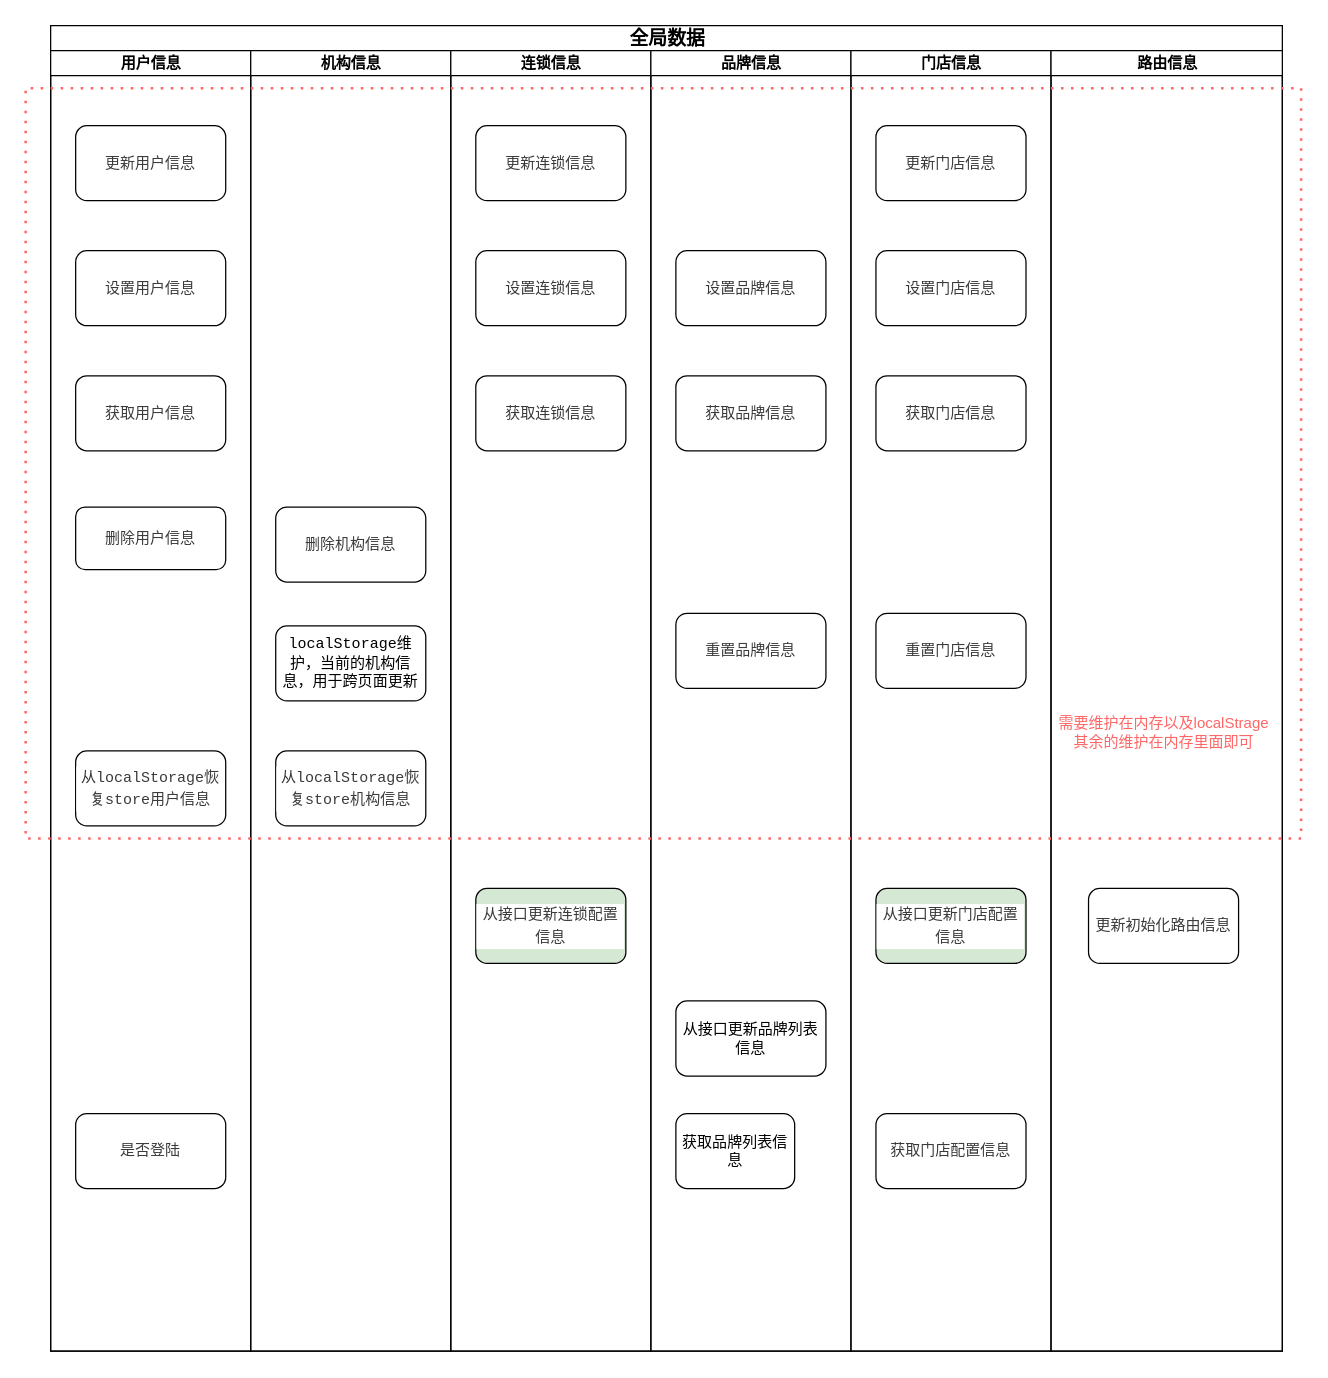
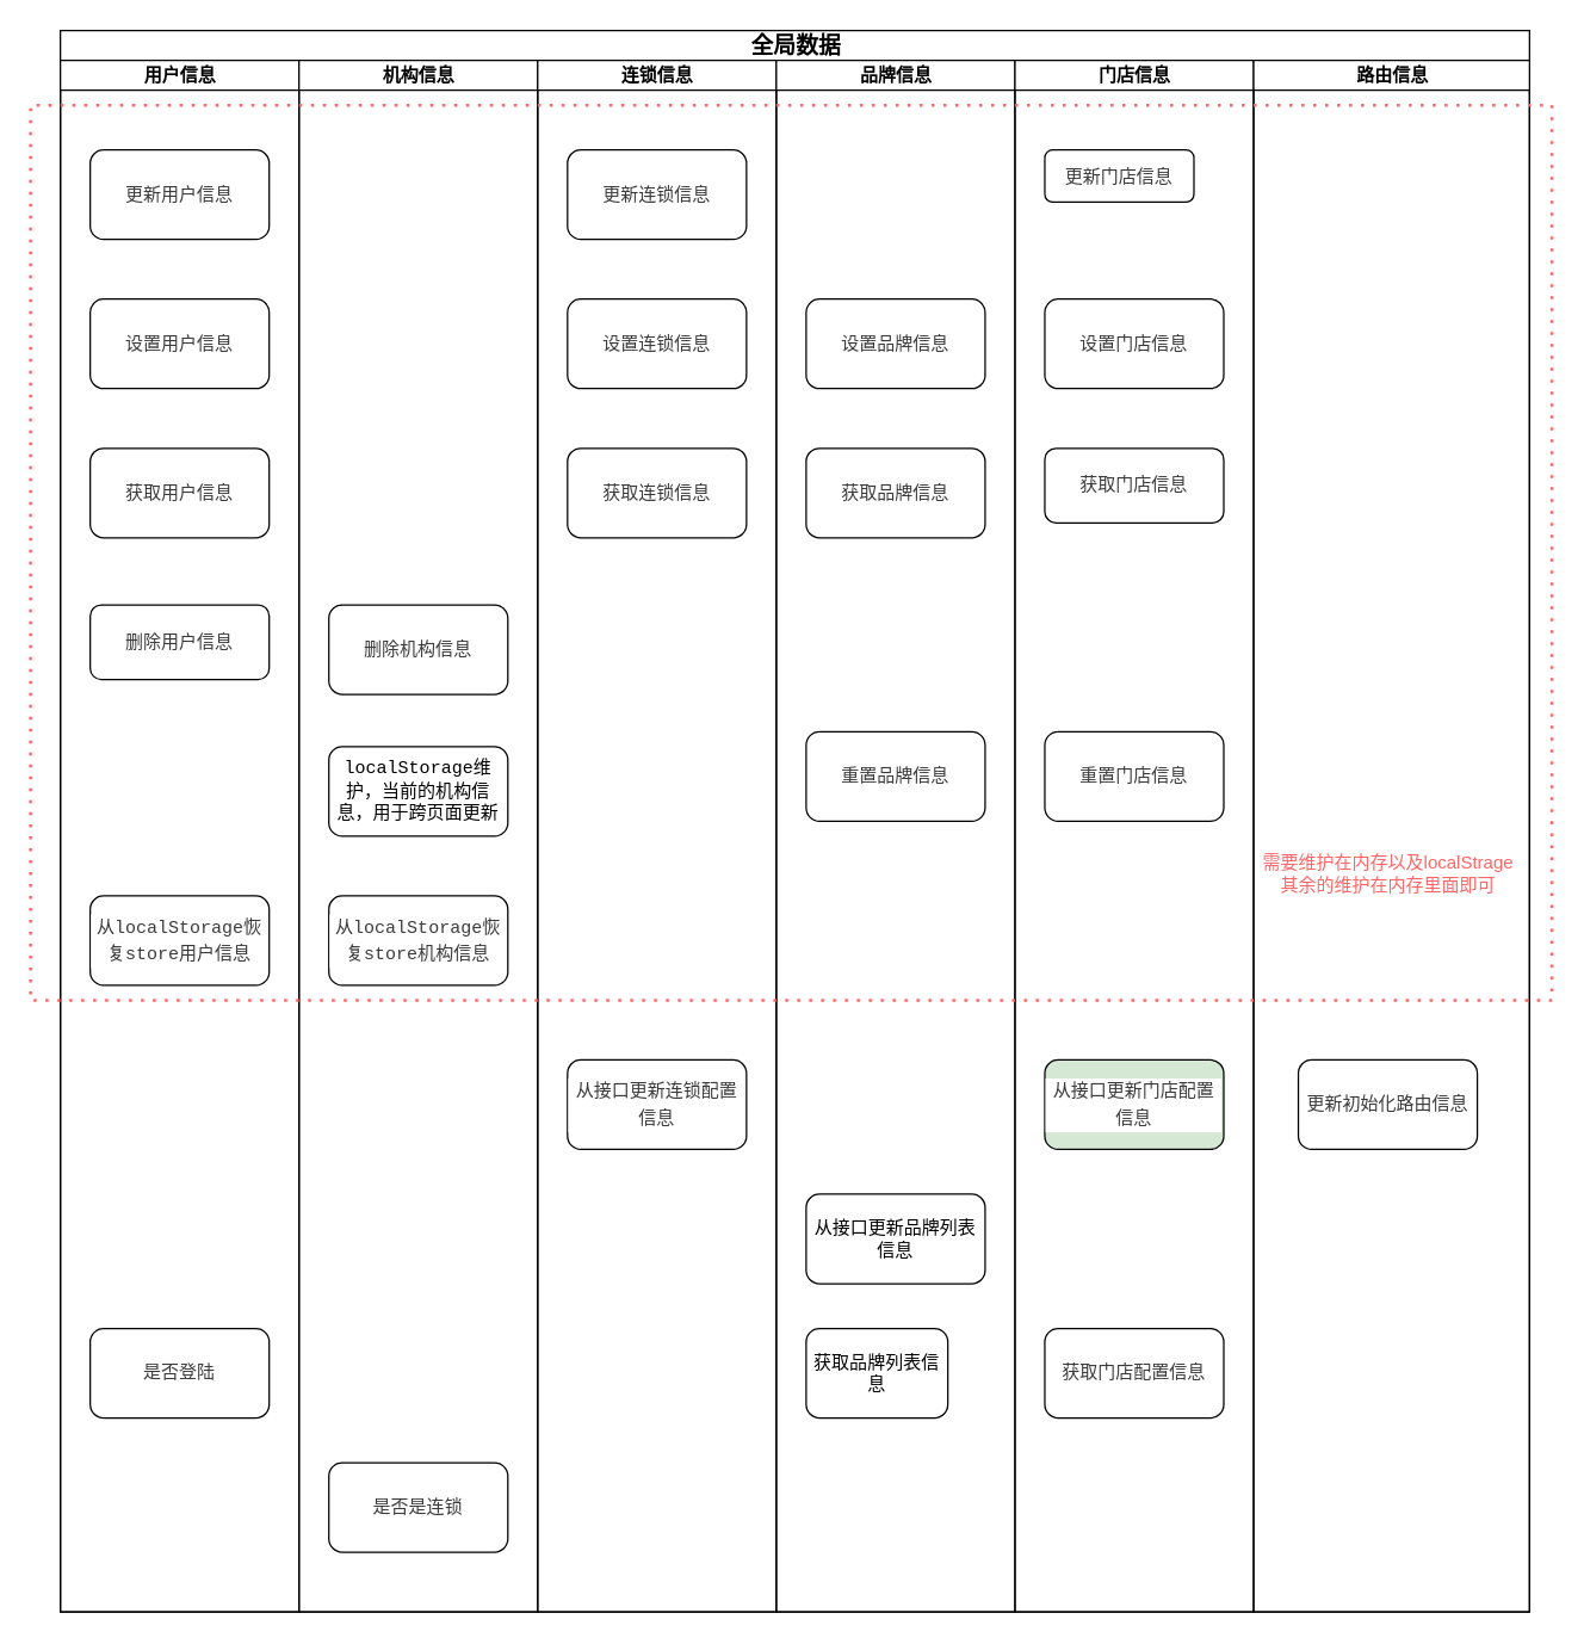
  <mxCell id="0" />
  <mxCell id="1" parent="0" />
  <mxCell id="2" value="&lt;font style=&quot;font-size: 15px;&quot;&gt;全局数据&lt;/font&gt;" style="swimlane;html=1;childLayout=stackLayout;startSize=20;rounded=0;shadow=0;labelBackgroundColor=none;strokeWidth=1;fontFamily=Verdana;fontSize=8;align=center;arcSize=15;" parent="1" vertex="1"><mxGeometry x="40" y="20" width="985" height="1060" as="geometry" /></mxCell>
  <mxCell id="3" value="用户信息" style="swimlane;html=1;startSize=20;arcSize=15;" parent="2" vertex="1"><mxGeometry y="20" width="160" height="1040" as="geometry" /></mxCell>
  <mxCell id="4" value="&lt;div style=&quot;color: rgb(59, 59, 59); background-color: rgb(255, 255, 255); font-family: Menlo, Monaco, &amp;quot;Courier New&amp;quot;, monospace; line-height: 18px;&quot;&gt;更新用户信息&lt;/div&gt;" style="rounded=1;whiteSpace=wrap;html=1;arcSize=15;" vertex="1" parent="3"><mxGeometry x="20" y="60" width="120" height="60" as="geometry" /></mxCell>
  <mxCell id="5" value="&lt;div style=&quot;color: rgb(59, 59, 59); background-color: rgb(255, 255, 255); font-family: Menlo, Monaco, &amp;quot;Courier New&amp;quot;, monospace; line-height: 18px;&quot;&gt;设置用户信息&lt;/div&gt;" style="rounded=1;whiteSpace=wrap;html=1;arcSize=15;" vertex="1" parent="3"><mxGeometry x="20" y="160" width="120" height="60" as="geometry" /></mxCell>
  <mxCell id="6" value="&lt;div style=&quot;color: rgb(59, 59, 59); background-color: rgb(255, 255, 255); font-family: Menlo, Monaco, &amp;quot;Courier New&amp;quot;, monospace; line-height: 18px;&quot;&gt;获取用户信息&lt;/div&gt;" style="rounded=1;whiteSpace=wrap;html=1;arcSize=15;" vertex="1" parent="3"><mxGeometry x="20" y="260" width="120" height="60" as="geometry" /></mxCell>
  <mxCell id="7" value="&lt;div style=&quot;color: rgb(59, 59, 59); background-color: rgb(255, 255, 255); font-family: Menlo, Monaco, &amp;quot;Courier New&amp;quot;, monospace; line-height: 18px;&quot;&gt;删除用户信息&lt;/div&gt;" style="rounded=1;whiteSpace=wrap;html=1;arcSize=15;" vertex="1" parent="3"><mxGeometry x="20" y="365" width="120" height="50" as="geometry" /></mxCell>
  <mxCell id="8" value="&lt;div style=&quot;color: rgb(59, 59, 59); background-color: rgb(255, 255, 255); font-family: Menlo, Monaco, &amp;quot;Courier New&amp;quot;, monospace; line-height: 18px;&quot;&gt;是否登陆&lt;/div&gt;" style="rounded=1;whiteSpace=wrap;html=1;arcSize=15;" vertex="1" parent="3"><mxGeometry x="20" y="850" width="120" height="60" as="geometry" /></mxCell>
  <mxCell id="9" value="机构信息" style="swimlane;html=1;startSize=20;arcSize=15;" parent="2" vertex="1"><mxGeometry x="160" y="20" width="160" height="1040" as="geometry" /></mxCell>
  <mxCell id="10" value="&lt;div style=&quot;color: rgb(59, 59, 59); background-color: rgb(255, 255, 255); font-family: Menlo, Monaco, &amp;quot;Courier New&amp;quot;, monospace; line-height: 18px;&quot;&gt;删除机构信息&lt;/div&gt;" style="rounded=1;whiteSpace=wrap;html=1;arcSize=15;" vertex="1" parent="9"><mxGeometry x="20" y="365" width="120" height="60" as="geometry" /></mxCell>
+ <mxCell id="11" value="&lt;div style=&quot;color: rgb(59, 59, 59); background-color: rgb(255, 255, 255); font-family: Menlo, Monaco, &amp;quot;Courier New&amp;quot;, monospace; line-height: 18px;&quot;&gt;是否是连锁&lt;/div&gt;" style="rounded=1;whiteSpace=wrap;html=1;arcSize=15;" vertex="1" parent="9"><mxGeometry x="20" y="940" width="120" height="60" as="geometry" /></mxCell>
  <mxCell id="12" value="&lt;font face=&quot;Menlo, Monaco, &amp;quot;Courier New&amp;quot;, monospace&quot;&gt;localStorage维护，当前的机构信息，用于跨页面更新&lt;/font&gt;" style="rounded=1;whiteSpace=wrap;html=1;" vertex="1" parent="9"><mxGeometry x="20" y="460" width="120" height="60" as="geometry" /></mxCell>
  <mxCell id="13" value="连锁信息" style="swimlane;html=1;startSize=20;arcSize=15;" parent="2" vertex="1"><mxGeometry x="320" y="20" width="160" height="1040" as="geometry" /></mxCell>
  <mxCell id="14" value="&lt;div style=&quot;color: rgb(59, 59, 59); background-color: rgb(255, 255, 255); font-family: Menlo, Monaco, &amp;quot;Courier New&amp;quot;, monospace; line-height: 18px;&quot;&gt;更新连锁信息&lt;/div&gt;" style="rounded=1;whiteSpace=wrap;html=1;arcSize=15;" vertex="1" parent="13"><mxGeometry x="20" y="60" width="120" height="60" as="geometry" /></mxCell>
  <mxCell id="15" value="&lt;div style=&quot;color: rgb(59, 59, 59); background-color: rgb(255, 255, 255); font-family: Menlo, Monaco, &amp;quot;Courier New&amp;quot;, monospace; line-height: 18px;&quot;&gt;设置连锁信息&lt;/div&gt;" style="rounded=1;whiteSpace=wrap;html=1;arcSize=15;" vertex="1" parent="13"><mxGeometry x="20" y="160" width="120" height="60" as="geometry" /></mxCell>
  <mxCell id="16" value="&lt;div style=&quot;color: rgb(59, 59, 59); background-color: rgb(255, 255, 255); font-family: Menlo, Monaco, &amp;quot;Courier New&amp;quot;, monospace; line-height: 18px;&quot;&gt;获取连锁信息&lt;/div&gt;" style="rounded=1;whiteSpace=wrap;html=1;arcSize=15;" vertex="1" parent="13"><mxGeometry x="20" y="260" width="120" height="60" as="geometry" /></mxCell>
- <mxCell id="17" value="&lt;div style=&quot;color: rgb(59, 59, 59); background-color: rgb(255, 255, 255); font-family: Menlo, Monaco, &amp;quot;Courier New&amp;quot;, monospace; line-height: 18px;&quot;&gt;从接口更新连锁配置信息&lt;/div&gt;" style="rounded=1;whiteSpace=wrap;html=1;arcSize=15;fillColor=#d5e8d4;" vertex="1" parent="13"><mxGeometry x="20" y="670" width="120" height="60" as="geometry" /></mxCell>
+ <mxCell id="17" value="&lt;div style=&quot;color: rgb(59, 59, 59); background-color: rgb(255, 255, 255); font-family: Menlo, Monaco, &amp;quot;Courier New&amp;quot;, monospace; line-height: 18px;&quot;&gt;从接口更新连锁配置信息&lt;/div&gt;" style="rounded=1;whiteSpace=wrap;html=1;arcSize=15;" vertex="1" parent="13"><mxGeometry x="20" y="670" width="120" height="60" as="geometry" /></mxCell>
  <mxCell id="18" value="品牌信息" style="swimlane;html=1;startSize=20;arcSize=15;" parent="2" vertex="1"><mxGeometry x="480" y="20" width="160" height="1040" as="geometry" /></mxCell>
  <mxCell id="19" value="&lt;div style=&quot;color: rgb(59, 59, 59); background-color: rgb(255, 255, 255); font-family: Menlo, Monaco, &amp;quot;Courier New&amp;quot;, monospace; line-height: 18px;&quot;&gt;设置品牌信息&lt;/div&gt;" style="rounded=1;whiteSpace=wrap;html=1;arcSize=15;" vertex="1" parent="18"><mxGeometry x="20" y="160" width="120" height="60" as="geometry" /></mxCell>
  <mxCell id="20" value="&lt;div style=&quot;color: rgb(59, 59, 59); background-color: rgb(255, 255, 255); font-family: Menlo, Monaco, &amp;quot;Courier New&amp;quot;, monospace; line-height: 18px;&quot;&gt;获取品牌信息&lt;/div&gt;" style="rounded=1;whiteSpace=wrap;html=1;arcSize=15;" vertex="1" parent="18"><mxGeometry x="20" y="260" width="120" height="60" as="geometry" /></mxCell>
  <mxCell id="21" value="从接口更新品牌列表信息" style="rounded=1;whiteSpace=wrap;html=1;arcSize=15;" vertex="1" parent="18"><mxGeometry x="20" y="760" width="120" height="60" as="geometry" /></mxCell>
  <mxCell id="22" value="获取品牌列表信息" style="rounded=1;whiteSpace=wrap;html=1;arcSize=15;" vertex="1" parent="18"><mxGeometry x="20" y="850" width="95" height="60" as="geometry" /></mxCell>
  <mxCell id="23" value="门店信息" style="swimlane;html=1;startSize=20;arcSize=15;" parent="2" vertex="1"><mxGeometry x="640" y="20" width="160" height="1040" as="geometry" /></mxCell>
- <mxCell id="24" value="&lt;div style=&quot;color: rgb(59, 59, 59); background-color: rgb(255, 255, 255); font-family: Menlo, Monaco, &amp;quot;Courier New&amp;quot;, monospace; line-height: 18px;&quot;&gt;更新门店信息&lt;/div&gt;" style="rounded=1;whiteSpace=wrap;html=1;arcSize=15;" vertex="1" parent="23"><mxGeometry x="20" y="60" width="120" height="60" as="geometry" /></mxCell>
+ <mxCell id="24" value="&lt;div style=&quot;color: rgb(59, 59, 59); background-color: rgb(255, 255, 255); font-family: Menlo, Monaco, &amp;quot;Courier New&amp;quot;, monospace; line-height: 18px;&quot;&gt;更新门店信息&lt;/div&gt;" style="rounded=1;whiteSpace=wrap;html=1;arcSize=15;" vertex="1" parent="23"><mxGeometry x="20" y="60" width="100" height="35" as="geometry" /></mxCell>
  <mxCell id="25" value="&lt;div style=&quot;color: rgb(59, 59, 59); background-color: rgb(255, 255, 255); font-family: Menlo, Monaco, &amp;quot;Courier New&amp;quot;, monospace; line-height: 18px;&quot;&gt;设置门店信息&lt;/div&gt;" style="rounded=1;whiteSpace=wrap;html=1;arcSize=15;" vertex="1" parent="23"><mxGeometry x="20" y="160" width="120" height="60" as="geometry" /></mxCell>
- <mxCell id="26" value="&lt;div style=&quot;color: rgb(59, 59, 59); background-color: rgb(255, 255, 255); font-family: Menlo, Monaco, &amp;quot;Courier New&amp;quot;, monospace; line-height: 18px;&quot;&gt;获取门店信息&lt;/div&gt;" style="rounded=1;whiteSpace=wrap;html=1;arcSize=15;" vertex="1" parent="23"><mxGeometry x="20" y="260" width="120" height="60" as="geometry" /></mxCell>
+ <mxCell id="26" value="&lt;div style=&quot;color: rgb(59, 59, 59); background-color: rgb(255, 255, 255); font-family: Menlo, Monaco, &amp;quot;Courier New&amp;quot;, monospace; line-height: 18px;&quot;&gt;获取门店信息&lt;/div&gt;" style="rounded=1;whiteSpace=wrap;html=1;arcSize=15;" vertex="1" parent="23"><mxGeometry x="20" y="260" width="120" height="50" as="geometry" /></mxCell>
  <mxCell id="27" value="&lt;div style=&quot;color: rgb(59, 59, 59); background-color: rgb(255, 255, 255); font-family: Menlo, Monaco, &amp;quot;Courier New&amp;quot;, monospace; line-height: 18px;&quot;&gt;从localStorage恢复store用户信息&lt;/div&gt;" style="rounded=1;whiteSpace=wrap;html=1;arcSize=15;" vertex="1" parent="23"><mxGeometry x="-620" y="560" width="120" height="60" as="geometry" /></mxCell>
  <mxCell id="28" value="&lt;div style=&quot;color: rgb(59, 59, 59); background-color: rgb(255, 255, 255); font-family: Menlo, Monaco, &amp;quot;Courier New&amp;quot;, monospace; line-height: 18px;&quot;&gt;从localStorage恢复store机构信息&lt;/div&gt;" style="rounded=1;whiteSpace=wrap;html=1;arcSize=15;" vertex="1" parent="23"><mxGeometry x="-460" y="560" width="120" height="60" as="geometry" /></mxCell>
  <mxCell id="29" value="&lt;div style=&quot;color: rgb(59, 59, 59); background-color: rgb(255, 255, 255); font-family: Menlo, Monaco, &amp;quot;Courier New&amp;quot;, monospace; line-height: 18px;&quot;&gt;从接口更新门店配置信息&lt;/div&gt;" style="rounded=1;whiteSpace=wrap;html=1;arcSize=15;fillColor=#d5e8d4;" vertex="1" parent="23"><mxGeometry x="20" y="670" width="120" height="60" as="geometry" /></mxCell>
  <mxCell id="30" value="&lt;div style=&quot;color: rgb(59, 59, 59); background-color: rgb(255, 255, 255); font-family: Menlo, Monaco, &amp;quot;Courier New&amp;quot;, monospace; line-height: 18px;&quot;&gt;获取门店配置信息&lt;/div&gt;" style="rounded=1;whiteSpace=wrap;html=1;arcSize=15;" vertex="1" parent="23"><mxGeometry x="20" y="850" width="120" height="60" as="geometry" /></mxCell>
  <mxCell id="31" value="&lt;div style=&quot;color: rgb(59, 59, 59); background-color: rgb(255, 255, 255); font-family: Menlo, Monaco, &amp;quot;Courier New&amp;quot;, monospace; line-height: 18px;&quot;&gt;重置品牌信息&lt;/div&gt;" style="rounded=1;whiteSpace=wrap;html=1;arcSize=15;" vertex="1" parent="23"><mxGeometry x="-140" y="450" width="120" height="60" as="geometry" /></mxCell>
  <mxCell id="32" value="&lt;div style=&quot;color: rgb(59, 59, 59); background-color: rgb(255, 255, 255); font-family: Menlo, Monaco, &amp;quot;Courier New&amp;quot;, monospace; line-height: 18px;&quot;&gt;重置门店信息&lt;/div&gt;" style="rounded=1;whiteSpace=wrap;html=1;arcSize=15;" vertex="1" parent="23"><mxGeometry x="20" y="450" width="120" height="60" as="geometry" /></mxCell>
  <mxCell id="33" value="路由信息" style="swimlane;html=1;startSize=20;arcSize=15;" parent="2" vertex="1"><mxGeometry x="800" y="20" width="185" height="1040" as="geometry" /></mxCell>
  <mxCell id="34" value="&lt;div style=&quot;color: rgb(59, 59, 59); background-color: rgb(255, 255, 255); font-family: Menlo, Monaco, &amp;quot;Courier New&amp;quot;, monospace; line-height: 18px;&quot;&gt;更新初始化路由信息&lt;/div&gt;" style="rounded=1;whiteSpace=wrap;html=1;arcSize=15;" vertex="1" parent="33"><mxGeometry x="30" y="670" width="120" height="60" as="geometry" /></mxCell>
  <mxCell id="35" value="&lt;font color=&quot;#ff6666&quot;&gt;需要维护在内存以及localStrage&lt;br&gt;其余的维护在内存里面即可&lt;br&gt;&lt;/font&gt;" style="text;html=1;align=center;verticalAlign=middle;resizable=0;points=[];autosize=1;strokeColor=none;fillColor=none;" vertex="1" parent="33"><mxGeometry x="-5" y="525" width="190" height="40" as="geometry" /></mxCell>
  <mxCell id="36" value="" style="endArrow=none;dashed=1;html=1;dashPattern=1 3;strokeWidth=2;rounded=0;strokeColor=#FF6666;" edge="1" parent="1"><mxGeometry width="50" height="50" relative="1" as="geometry"><mxPoint x="1040" y="70" as="sourcePoint" /><mxPoint x="1040" y="70" as="targetPoint" /><Array as="points"><mxPoint x="1040" y="670" /><mxPoint x="20" y="670" /><mxPoint x="20" y="70" /></Array></mxGeometry></mxCell>
